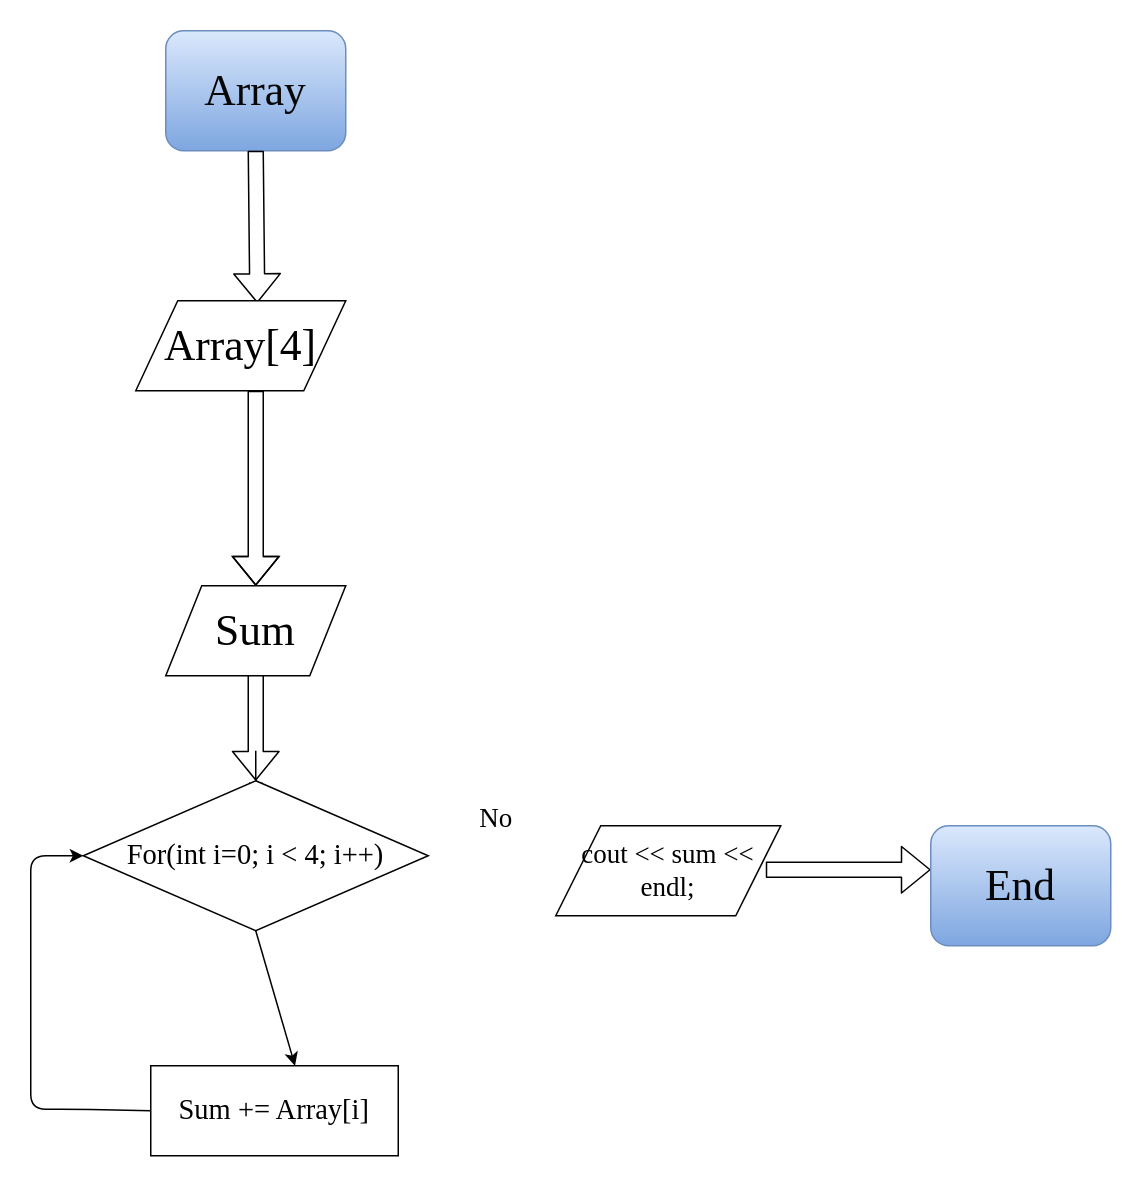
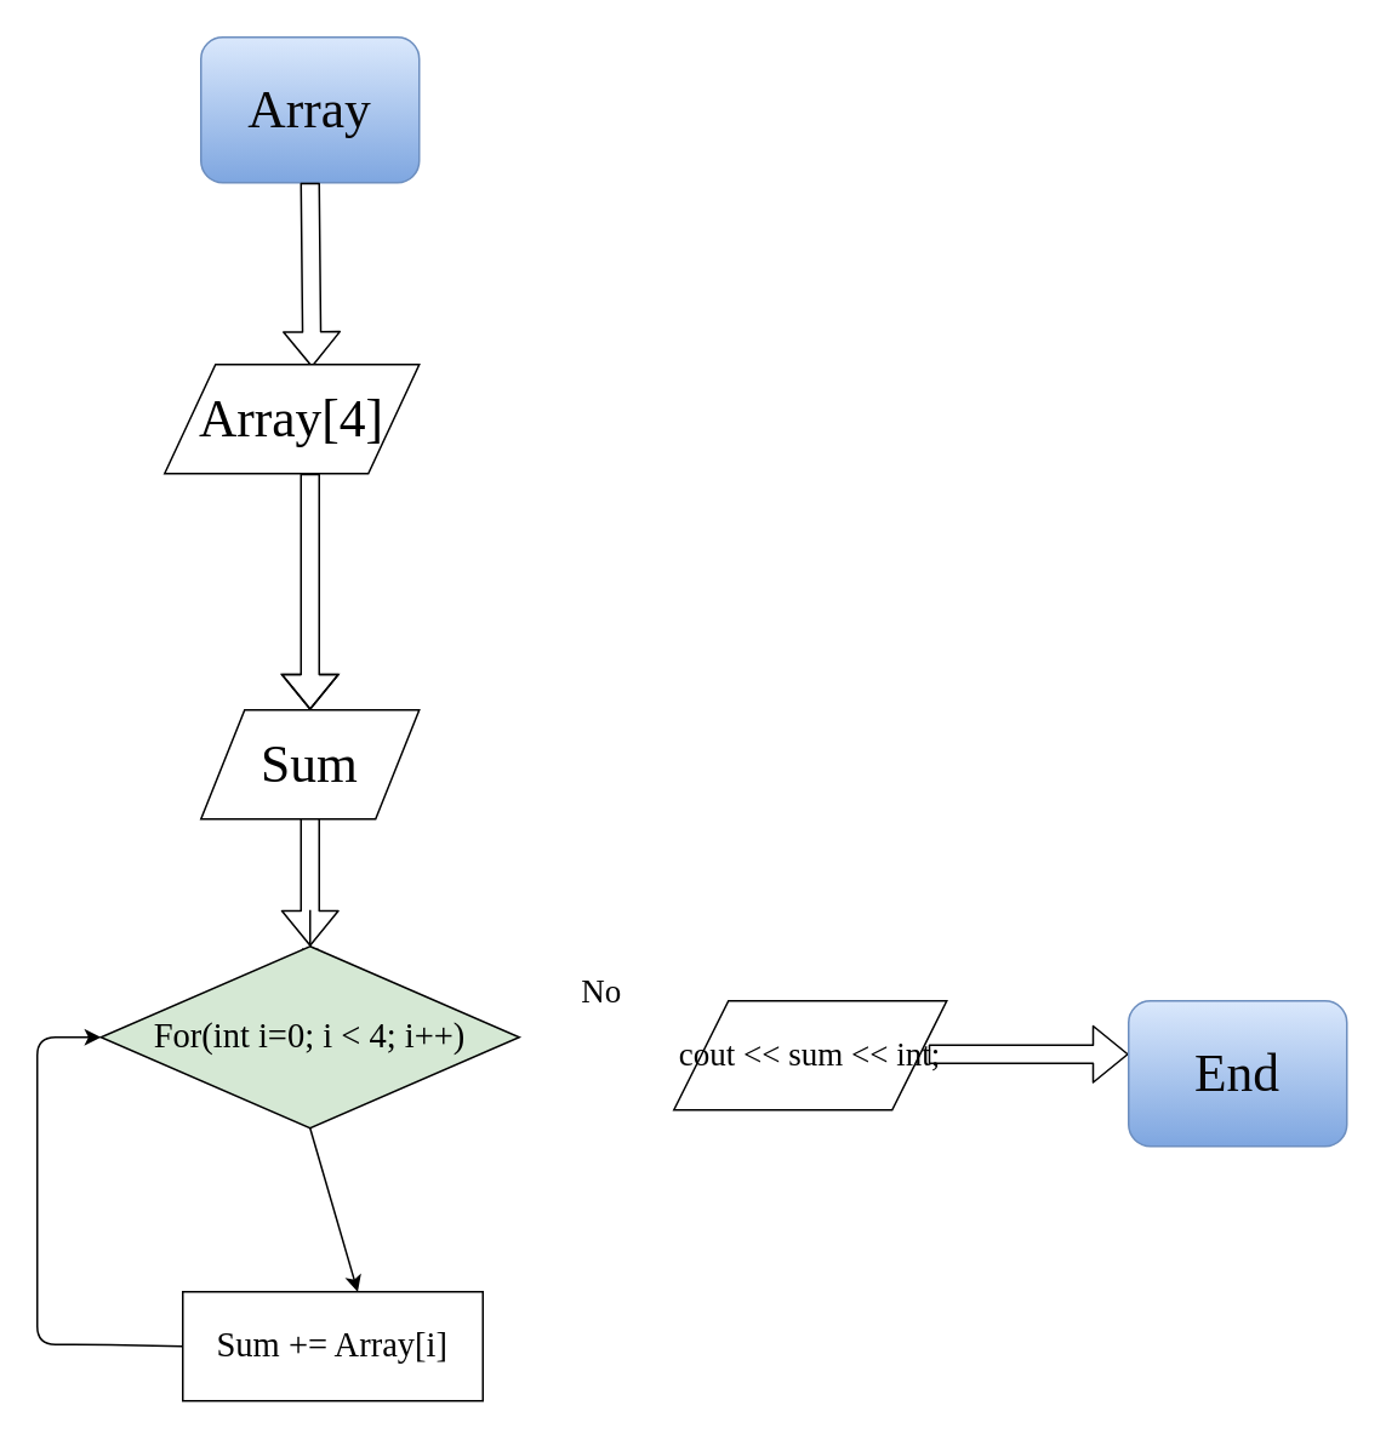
  <mxCell id="0" />
  <mxCell id="1" parent="0" />
  <mxCell id="2" value="&lt;font color=&quot;#080707&quot; style=&quot;font-size: 29px;&quot;&gt;Array&lt;/font&gt;" style="rounded=1;whiteSpace=wrap;html=1;fillColor=#dae8fc;strokeColor=#6c8ebf;gradientColor=#7ea6e0;fontFamily=Times New Roman;fontSize=29;" vertex="1" parent="1"><mxGeometry x="110" y="20" width="120" height="80" as="geometry" /></mxCell>
  <mxCell id="3" value="" style="shape=flexArrow;endArrow=classic;html=1;fontFamily=Times New Roman;fontSize=29;exitX=0.5;exitY=1;exitDx=0;exitDy=0;entryX=0.579;entryY=0.026;entryDx=0;entryDy=0;entryPerimeter=0;" edge="1" parent="1" source="2" target="13"><mxGeometry width="50" height="50" relative="1" as="geometry"><mxPoint x="169.5" y="330" as="sourcePoint" /><mxPoint x="170" y="350" as="targetPoint" /><Array as="points" /></mxGeometry></mxCell>
  <mxCell id="4" value="" style="shape=flexArrow;endArrow=classic;html=1;fontFamily=Times New Roman;fontSize=29;" edge="1" parent="1"><mxGeometry width="50" height="50" relative="1" as="geometry"><mxPoint x="170" y="440" as="sourcePoint" /><mxPoint x="170" y="520" as="targetPoint" /><Array as="points" /></mxGeometry></mxCell>
  <mxCell id="5" value="Sum" style="shape=parallelogram;whiteSpace=wrap;html=1;labelBackgroundColor=none;fontFamily=Times New Roman;fontSize=29;" vertex="1" parent="1"><mxGeometry x="110" y="390" width="120" height="60" as="geometry" /></mxCell>
  <mxCell id="6" style="edgeStyle=orthogonalEdgeStyle;rounded=0;orthogonalLoop=1;jettySize=auto;html=1;fontFamily=Times New Roman;fontSize=17;" edge="1" parent="1" source="7"><mxGeometry relative="1" as="geometry"><mxPoint x="170" y="530" as="targetPoint" /></mxGeometry></mxCell>
- <mxCell id="7" value="For(int i=0; i &amp;lt; 4; i++)" style="rhombus;whiteSpace=wrap;html=1;labelBackgroundColor=none;fontFamily=Times New Roman;fontSize=19;" vertex="1" parent="1"><mxGeometry x="55" y="520" width="230" height="100" as="geometry" /></mxCell>
+ <mxCell id="7" value="For(int i=0; i &amp;lt; 4; i++)" style="rhombus;whiteSpace=wrap;html=1;labelBackgroundColor=none;fontFamily=Times New Roman;fontSize=19;fillColor=#d5e8d4;" vertex="1" parent="1"><mxGeometry x="55" y="520" width="230" height="100" as="geometry" /></mxCell>
  <mxCell id="8" value="Sum += Array[i]" style="rounded=0;whiteSpace=wrap;html=1;labelBackgroundColor=none;fontFamily=Times New Roman;fontSize=19;" vertex="1" parent="1"><mxGeometry x="100" y="710" width="165" height="60" as="geometry" /></mxCell>
- <mxCell id="9" value="cout &amp;lt;&amp;lt; sum &amp;lt;&amp;lt; endl;" style="shape=parallelogram;whiteSpace=wrap;html=1;labelBackgroundColor=none;fontFamily=Times New Roman;fontSize=18;" vertex="1" parent="1"><mxGeometry x="370" y="550" width="150" height="60" as="geometry" /></mxCell>
+ <mxCell id="9" value="cout &amp;lt;&amp;lt; sum &amp;lt;&amp;lt; int;" style="shape=parallelogram;whiteSpace=wrap;html=1;labelBackgroundColor=none;fontFamily=Times New Roman;fontSize=18;" vertex="1" parent="1"><mxGeometry x="370" y="550" width="150" height="60" as="geometry" /></mxCell>
  <mxCell id="10" value="" style="shape=flexArrow;endArrow=classic;html=1;fontFamily=Times New Roman;fontSize=17;" edge="1" parent="1"><mxGeometry width="50" height="50" relative="1" as="geometry"><mxPoint x="510" y="579.33" as="sourcePoint" /><mxPoint x="620" y="579.33" as="targetPoint" /></mxGeometry></mxCell>
  <mxCell id="11" value="&lt;font color=&quot;#080707&quot;&gt;End&lt;br&gt;&lt;/font&gt;" style="rounded=1;whiteSpace=wrap;html=1;fillColor=#dae8fc;strokeColor=#6c8ebf;gradientColor=#7ea6e0;fontFamily=Times New Roman;fontSize=29;" vertex="1" parent="1"><mxGeometry x="620" y="550" width="120" height="80" as="geometry" /></mxCell>
  <mxCell id="12" value="" style="shape=flexArrow;endArrow=classic;html=1;fontFamily=Times New Roman;fontSize=18;entryX=0.5;entryY=0;entryDx=0;entryDy=0;" edge="1" parent="1" target="5"><mxGeometry width="50" height="50" relative="1" as="geometry"><mxPoint x="170" y="260" as="sourcePoint" /><mxPoint x="169.33" y="360" as="targetPoint" /><Array as="points"><mxPoint x="170" y="310" /></Array></mxGeometry></mxCell>
  <mxCell id="13" value="Array[4]" style="shape=parallelogram;whiteSpace=wrap;html=1;fontFamily=Times New Roman;fontSize=29;labelBackgroundColor=none;" vertex="1" parent="1"><mxGeometry x="90" y="200" width="140" height="60" as="geometry" /></mxCell>
  <mxCell id="14" value="" style="endArrow=classic;html=1;fontFamily=Times New Roman;fontSize=18;entryX=0.583;entryY=0;entryDx=0;entryDy=0;exitX=0.5;exitY=1;exitDx=0;exitDy=0;entryPerimeter=0;" edge="1" parent="1" source="7" target="8"><mxGeometry width="50" height="50" relative="1" as="geometry"><mxPoint x="140" y="660" as="sourcePoint" /><mxPoint x="220" y="650" as="targetPoint" /></mxGeometry></mxCell>
  <mxCell id="15" value="" style="endArrow=classic;html=1;fontFamily=Times New Roman;fontSize=18;exitX=0;exitY=0.5;exitDx=0;exitDy=0;entryX=0;entryY=0.5;entryDx=0;entryDy=0;" edge="1" parent="1" source="8" target="7"><mxGeometry width="50" height="50" relative="1" as="geometry"><mxPoint x="90" y="739.33" as="sourcePoint" /><mxPoint x="50" y="570" as="targetPoint" /><Array as="points"><mxPoint x="50" y="739" /><mxPoint x="20" y="739" /><mxPoint x="20" y="650" /><mxPoint x="20" y="570" /></Array></mxGeometry></mxCell>
  <mxCell id="16" value="No" style="text;html=1;align=center;verticalAlign=middle;resizable=0;points=[];autosize=1;fontSize=18;fontFamily=Times New Roman;" vertex="1" parent="1"><mxGeometry x="310" y="530" width="40" height="30" as="geometry" /></mxCell>
